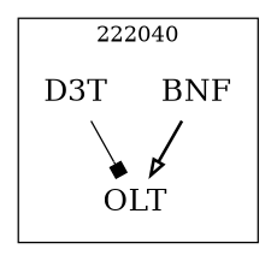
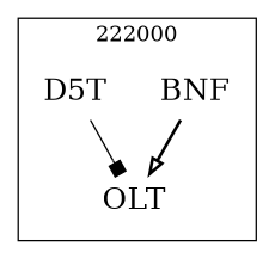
  strict digraph {
    node [color=purple fontsize=20 shape=plaintext]
    n1 [label=BNF]
-   n2 [label=D3T]
+   n2 [label=D5T]
    n3 [color=gray40 label=OLT]
    subgraph cluster_1 {
-     label=222040
+     label=222000
      labeldoc=t
      n1
      n2
      n3
    }
    n1 -> n3 [arrowhead=onormal style=bold]
    n2 -> n3 [arrowhead=box style=solid]
  }
